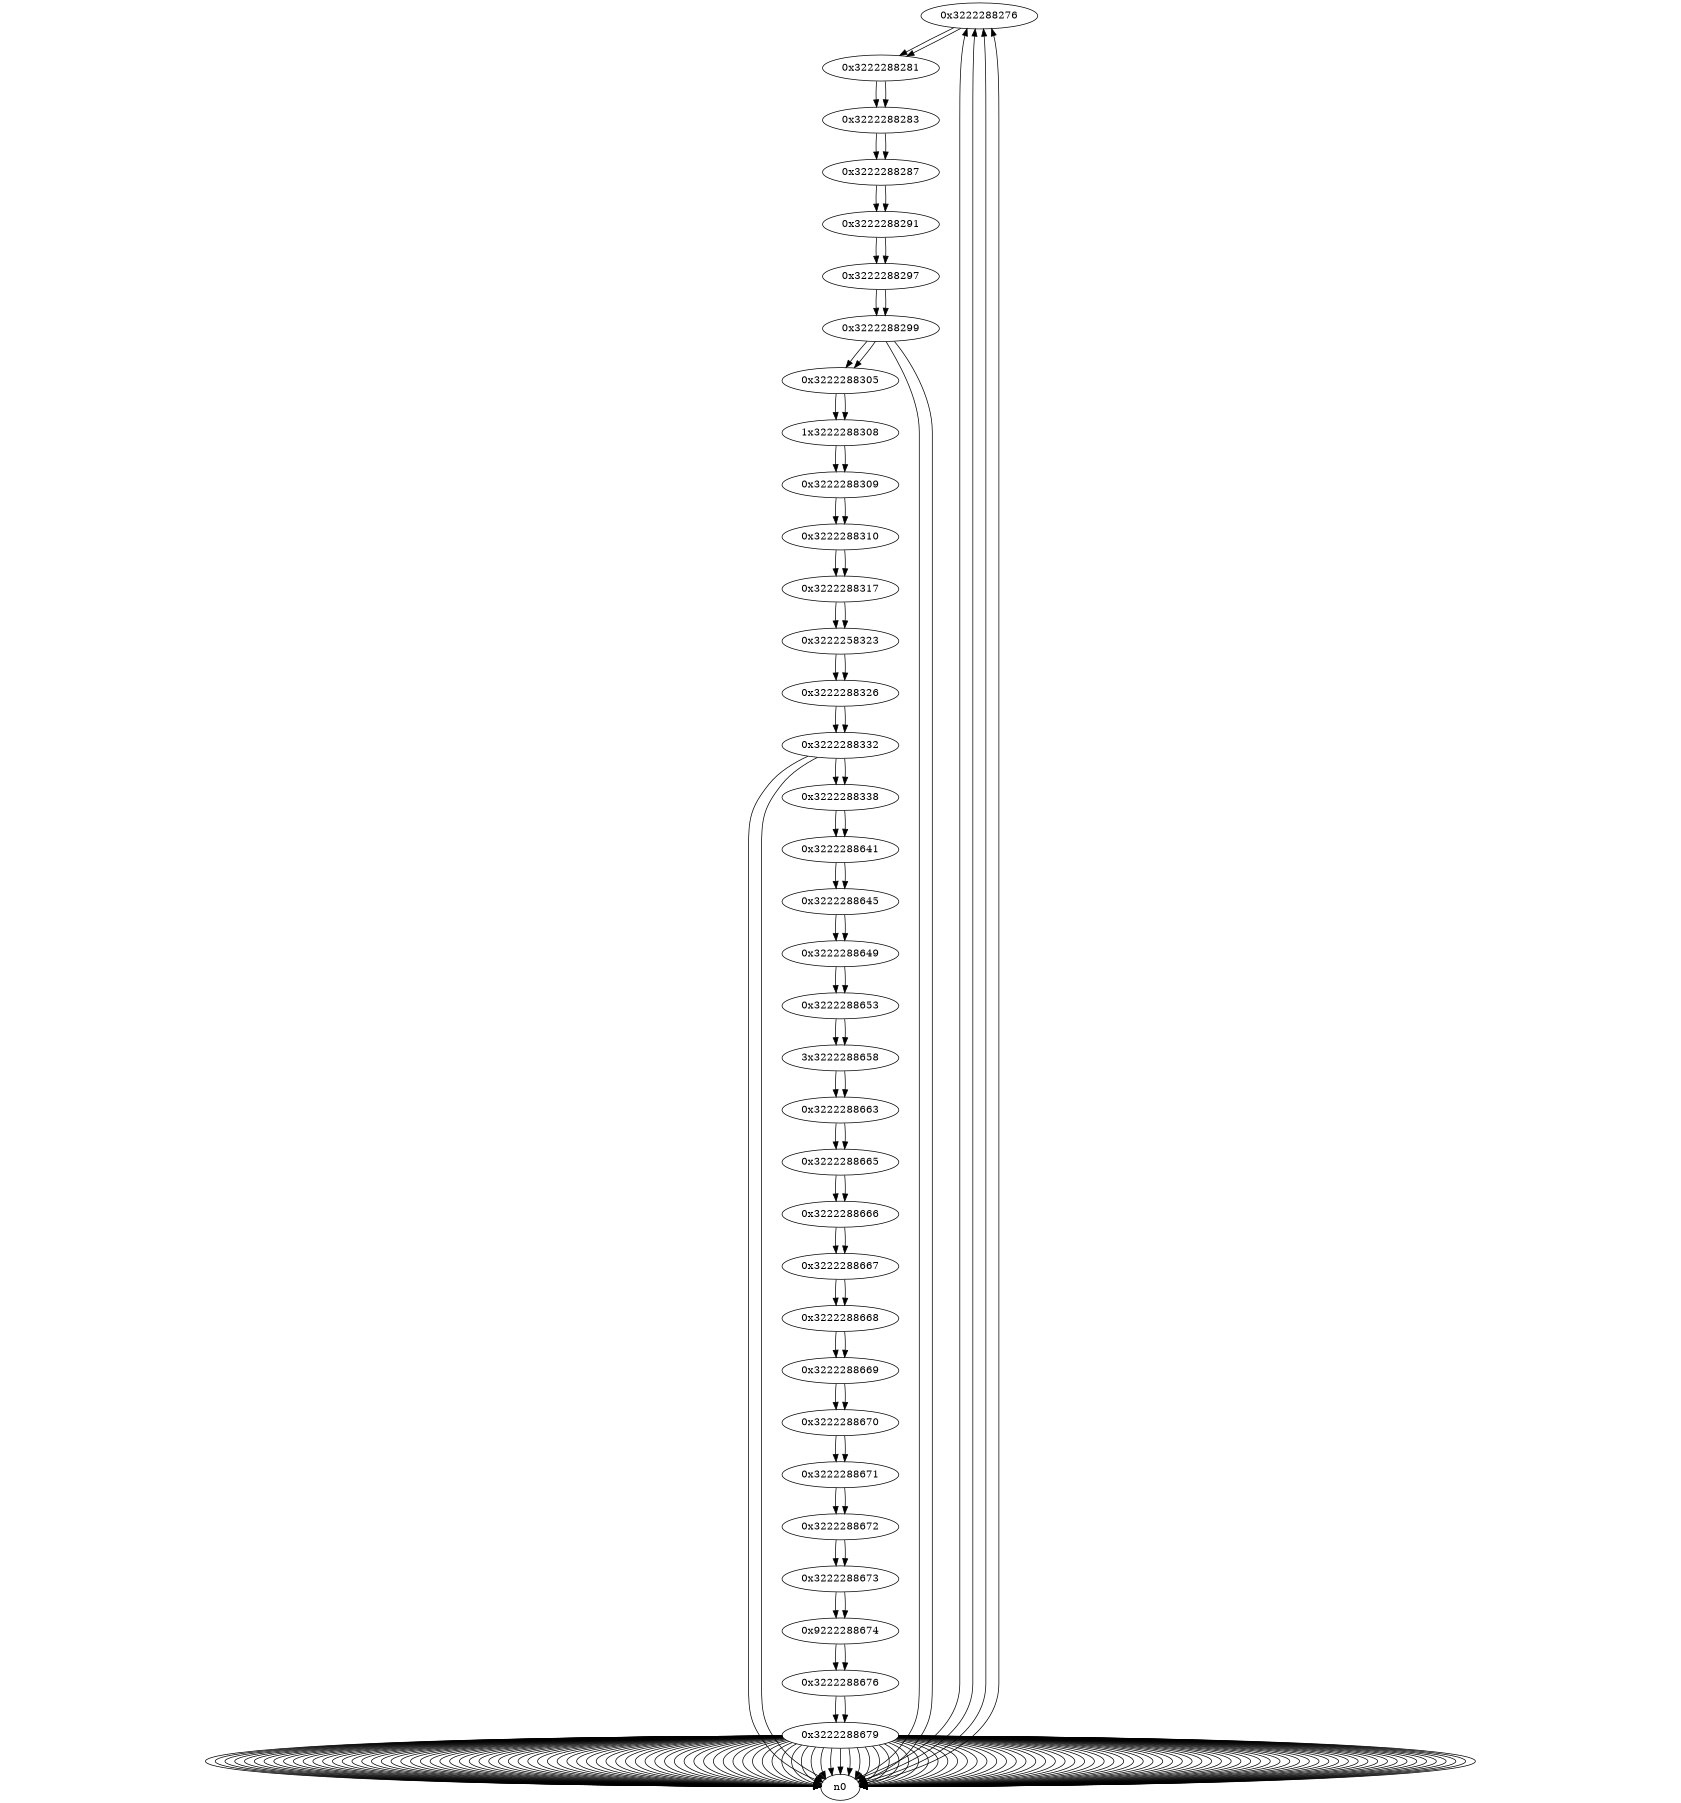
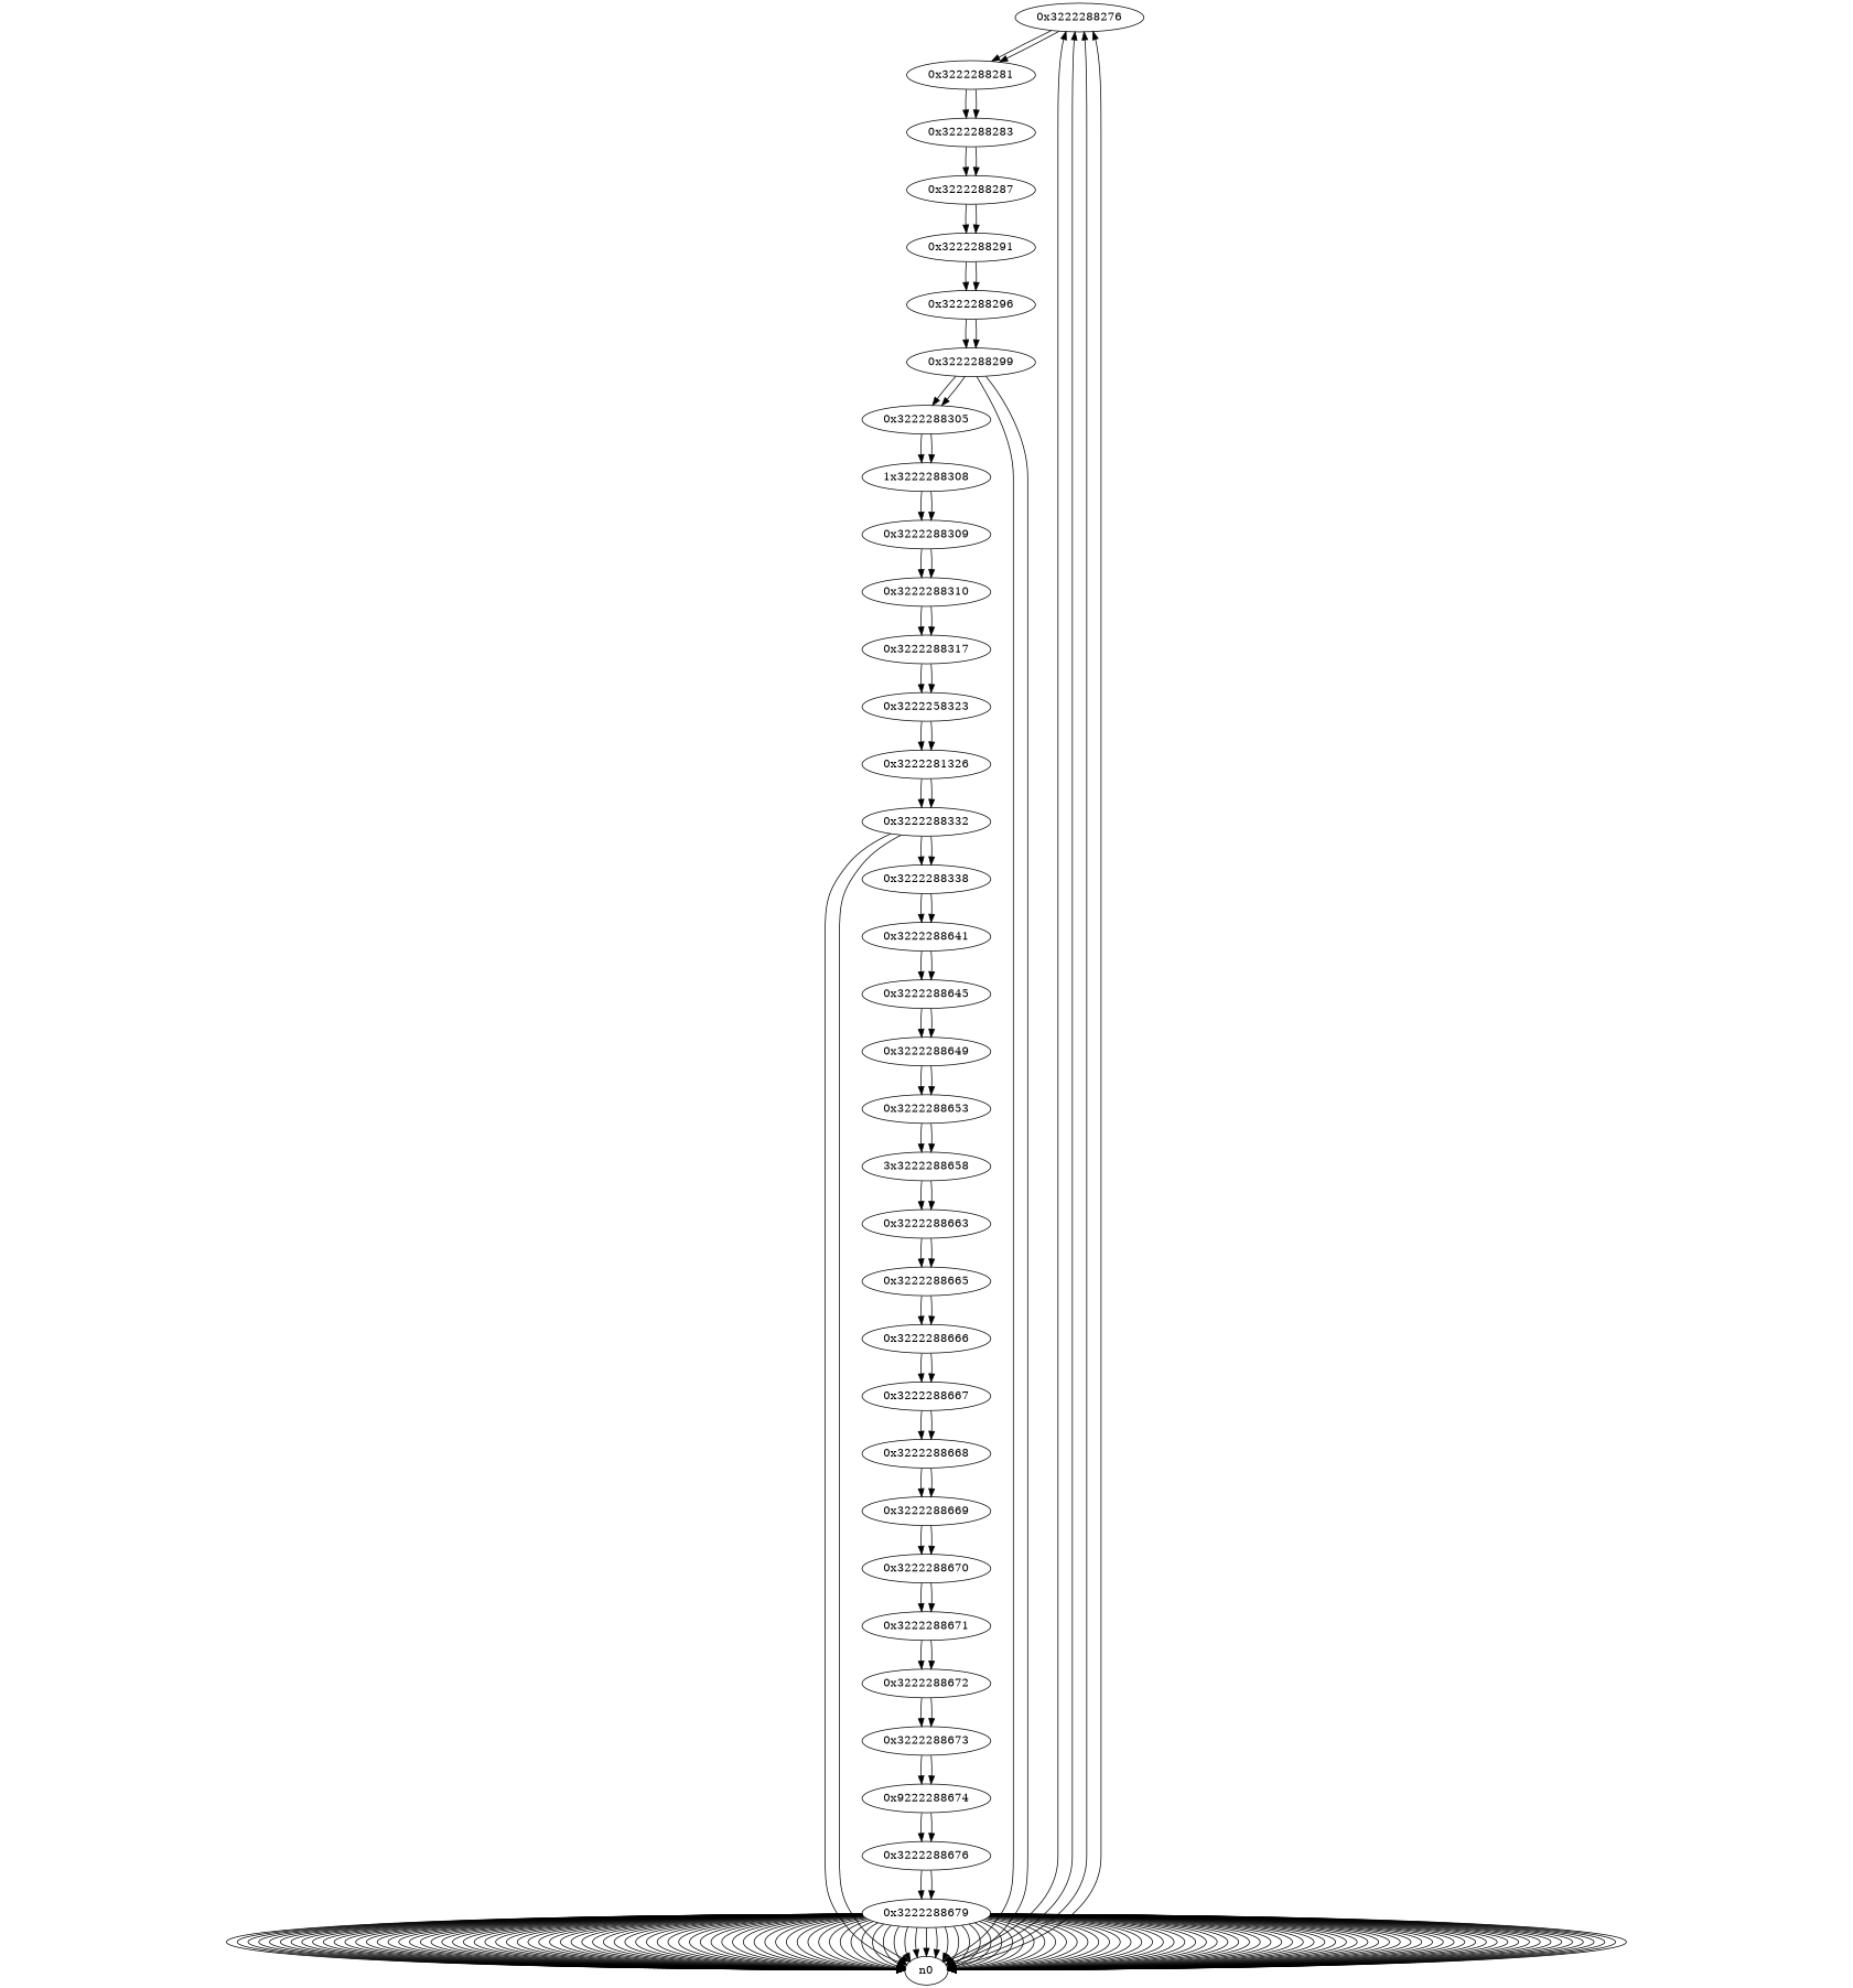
  digraph {
    n1 [label="0x3222288276"]
    n2 [label="0x3222288281"]
    n3 [label="0x3222288283"]
    n4 [label="0x3222288287"]
    n5 [label="0x3222288291"]
-   n6 [label="0x3222288297"]
+   n6 [label="0x3222288296"]
    n7 [label="0x3222288299"]
    n8 [label="0x3222288305"]
    n0
    n9 [label="1x3222288308"]
    n10 [label="0x3222288309"]
    n11 [label="0x3222288310"]
    n12 [label="0x3222288317"]
    n13 [label="0x3222258323"]
-   n14 [label="0x3222288326"]
+   n14 [label="0x3222281326"]
    n15 [label="0x3222288332"]
    n16 [label="0x3222288338"]
    n17 [label="0x3222288641"]
    n18 [label="0x3222288645"]
    n19 [label="0x3222288649"]
    n20 [label="0x3222288653"]
    n21 [label="3x3222288658"]
    n22 [label="0x3222288663"]
    n23 [label="0x3222288665"]
    n24 [label="0x3222288666"]
    n25 [label="0x3222288667"]
    n26 [label="0x3222288668"]
    n27 [label="0x3222288669"]
    n28 [label="0x3222288670"]
    n29 [label="0x3222288671"]
    n30 [label="0x3222288672"]
    n31 [label="0x3222288673"]
    n32 [label="0x9222288674"]
    n33 [label="0x3222288676"]
    n34 [label="0x3222288679"]
    n1 -> n2
    n1 -> n2
    n2 -> n3
    n2 -> n3
    n3 -> n4
    n3 -> n4
    n4 -> n5
    n4 -> n5
    n5 -> n6
    n5 -> n6
    n6 -> n7
    n6 -> n7
    n7 -> n8
    n7 -> n8
    n7 -> n0
    n7 -> n0
    n8 -> n9
    n8 -> n9
    n0 -> n1
    n0 -> n1
    n0 -> n1
    n0 -> n1
    n9 -> n10
    n9 -> n10
    n10 -> n11
    n10 -> n11
    n11 -> n12
    n11 -> n12
    n12 -> n13
    n12 -> n13
    n13 -> n14
    n13 -> n14
    n14 -> n15
    n14 -> n15
    n15 -> n0
    n15 -> n0
    n15 -> n16
    n15 -> n16
    n16 -> n17
    n16 -> n17
    n17 -> n18
    n17 -> n18
    n18 -> n19
    n18 -> n19
    n19 -> n20
    n19 -> n20
    n20 -> n21
    n20 -> n21
    n21 -> n22
    n21 -> n22
    n22 -> n23
    n22 -> n23
    n23 -> n24
    n23 -> n24
    n24 -> n25
    n24 -> n25
    n25 -> n26
    n25 -> n26
    n26 -> n27
    n26 -> n27
    n27 -> n28
    n27 -> n28
    n28 -> n29
    n28 -> n29
    n29 -> n30
    n29 -> n30
    n30 -> n31
    n30 -> n31
    n31 -> n32
    n31 -> n32
    n32 -> n33
    n32 -> n33
    n33 -> n34
    n33 -> n34
    n34 -> n0
    n34 -> n0
    n34 -> n0
    n34 -> n0
    n34 -> n0
    n34 -> n0
    n34 -> n0
    n34 -> n0
    n34 -> n0
    n34 -> n0
    n34 -> n0
    n34 -> n0
    n34 -> n0
    n34 -> n0
    n34 -> n0
    n34 -> n0
    n34 -> n0
    n34 -> n0
    n34 -> n0
    n34 -> n0
    n34 -> n0
    n34 -> n0
    n34 -> n0
    n34 -> n0
    n34 -> n0
    n34 -> n0
    n34 -> n0
    n34 -> n0
    n34 -> n0
    n34 -> n0
    n34 -> n0
    n34 -> n0
    n34 -> n0
    n34 -> n0
    n34 -> n0
    n34 -> n0
    n34 -> n0
    n34 -> n0
    n34 -> n0
    n34 -> n0
    n34 -> n0
    n34 -> n0
    n34 -> n0
    n34 -> n0
    n34 -> n0
    n34 -> n0
    n34 -> n0
    n34 -> n0
    n34 -> n0
    n34 -> n0
    n34 -> n0
    n34 -> n0
    n34 -> n0
    n34 -> n0
    n34 -> n0
    n34 -> n0
    n34 -> n0
    n34 -> n0
    n34 -> n0
    n34 -> n0
    n34 -> n0
    n34 -> n0
    n34 -> n0
    n34 -> n0
    n34 -> n0
    n34 -> n0
    n34 -> n0
    n34 -> n0
    n34 -> n0
    n34 -> n0
    n34 -> n0
    n34 -> n0
    n34 -> n0
    n34 -> n0
    n34 -> n0
    n34 -> n0
    n34 -> n0
    n34 -> n0
    n34 -> n0
    n34 -> n0
    n34 -> n0
    n34 -> n0
    n34 -> n0
    n34 -> n0
    n34 -> n0
    n34 -> n0
    n34 -> n0
    n34 -> n0
    n34 -> n0
    n34 -> n0
    n34 -> n0
    n34 -> n0
    n34 -> n0
    n34 -> n0
    n34 -> n0
    n34 -> n0
    n34 -> n0
    n34 -> n0
    n34 -> n0
    n34 -> n0
    n34 -> n0
    n34 -> n0
    n34 -> n0
    n34 -> n0
    n34 -> n0
    n34 -> n0
    n34 -> n0
    n34 -> n0
    n34 -> n0
    n34 -> n0
    n34 -> n0
    n34 -> n0
    n34 -> n0
    n34 -> n0
    n34 -> n0
    n34 -> n0
    n34 -> n0
    n34 -> n0
    n34 -> n0
    n34 -> n0
    n34 -> n0
    n34 -> n0
    n34 -> n0
    n34 -> n0
    n34 -> n0
    n34 -> n0
    n34 -> n0
    n34 -> n0
    n34 -> n0
    n34 -> n0
    n34 -> n0
  }
